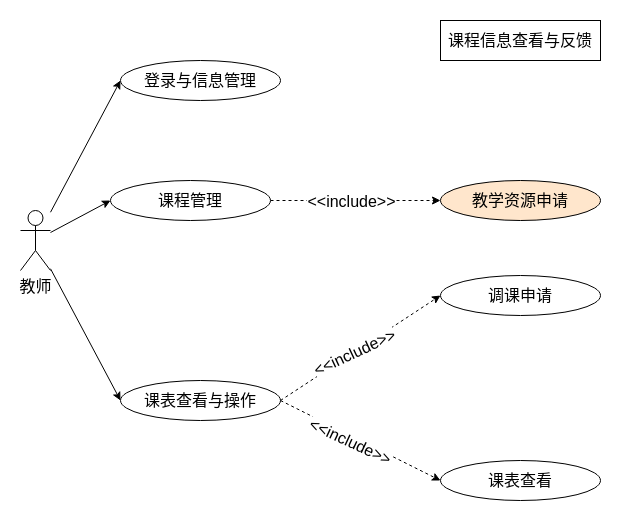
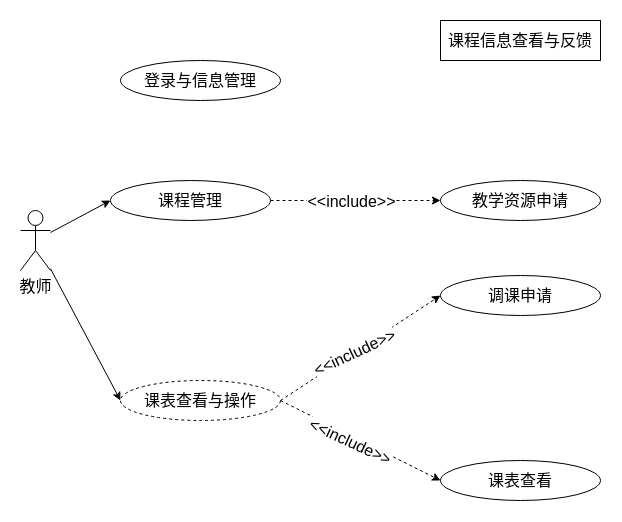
  <mxCell id="0" />
  <mxCell id="1" parent="0" />
- <mxCell id="2" style="rounded=0;orthogonalLoop=1;jettySize=auto;html=1;entryX=0;entryY=0.5;entryDx=0;entryDy=0;fontSize=16;" parent="1" source="5" target="6" edge="1"><mxGeometry relative="1" as="geometry" /></mxCell>
  <mxCell id="3" style="rounded=0;orthogonalLoop=1;jettySize=auto;html=1;entryX=0;entryY=0.5;entryDx=0;entryDy=0;fontSize=16;" parent="1" source="5" target="9" edge="1"><mxGeometry relative="1" as="geometry" /></mxCell>
  <mxCell id="4" style="rounded=0;orthogonalLoop=1;jettySize=auto;html=1;entryX=0;entryY=0.5;entryDx=0;entryDy=0;fontSize=16;" parent="1" source="5" target="14" edge="1"><mxGeometry relative="1" as="geometry" /></mxCell>
  <mxCell id="5" value="教师" style="shape=umlActor;verticalLabelPosition=bottom;verticalAlign=top;html=1;outlineConnect=0;fontSize=16;" parent="1" vertex="1"><mxGeometry x="20" y="210" width="30" height="60" as="geometry" /></mxCell>
  <mxCell id="6" value="登录与信息管理" style="ellipse;whiteSpace=wrap;html=1;fontSize=16;" parent="1" vertex="1"><mxGeometry x="120" y="60" width="160" height="40" as="geometry" /></mxCell>
  <mxCell id="7" style="rounded=0;orthogonalLoop=1;jettySize=auto;html=1;entryX=0;entryY=0.5;entryDx=0;entryDy=0;dashed=1;exitX=1;exitY=0.5;exitDx=0;exitDy=0;fontSize=16;" parent="1" source="9" target="15" edge="1"><mxGeometry relative="1" as="geometry" /></mxCell>
  <mxCell id="8" value="&amp;lt;&amp;lt;include&amp;gt;&amp;gt;" style="edgeLabel;html=1;align=center;verticalAlign=middle;resizable=0;points=[];rotation=0;fontSize=16;" vertex="1" connectable="0" parent="7"><mxGeometry x="-0.16" y="-1" relative="1" as="geometry"><mxPoint x="9" y="-1" as="offset" /></mxGeometry></mxCell>
  <mxCell id="9" value="课程管理" style="ellipse;whiteSpace=wrap;html=1;fontSize=16;" parent="1" vertex="1"><mxGeometry x="110" y="180" width="160" height="40" as="geometry" /></mxCell>
  <mxCell id="10" style="rounded=0;orthogonalLoop=1;jettySize=auto;html=1;dashed=1;exitX=1;exitY=0.5;exitDx=0;exitDy=0;entryX=0;entryY=0.5;entryDx=0;entryDy=0;fontSize=16;" parent="1" source="14" target="16" edge="1"><mxGeometry relative="1" as="geometry" /></mxCell>
  <mxCell id="11" value="&amp;lt;&amp;lt;include&amp;gt;&amp;gt;" style="edgeLabel;html=1;align=center;verticalAlign=middle;resizable=0;points=[];rotation=-25;fontSize=16;" vertex="1" connectable="0" parent="10"><mxGeometry x="-0.08" relative="1" as="geometry"><mxPoint as="offset" /></mxGeometry></mxCell>
  <mxCell id="12" style="rounded=0;orthogonalLoop=1;jettySize=auto;html=1;entryX=0;entryY=0.5;entryDx=0;entryDy=0;dashed=1;exitX=1;exitY=0.5;exitDx=0;exitDy=0;fontSize=16;" parent="1" source="14" target="17" edge="1"><mxGeometry relative="1" as="geometry" /></mxCell>
  <mxCell id="13" value="&amp;lt;&amp;lt;include&amp;gt;&amp;gt;" style="edgeLabel;html=1;align=center;verticalAlign=middle;resizable=0;points=[];rotation=25;fontSize=16;" vertex="1" connectable="0" parent="12"><mxGeometry x="-0.192" y="1" relative="1" as="geometry"><mxPoint x="5" y="9" as="offset" /></mxGeometry></mxCell>
- <mxCell id="14" value="课表查看与操作" style="ellipse;whiteSpace=wrap;html=1;fontSize=16;" parent="1" vertex="1"><mxGeometry x="120" y="380" width="160" height="40" as="geometry" /></mxCell>
- <mxCell id="15" value="教学资源申请" style="ellipse;whiteSpace=wrap;html=1;fontSize=16;fillColor=#ffe6cc;" parent="1" vertex="1"><mxGeometry x="440" y="180" width="160" height="40" as="geometry" /></mxCell>
+ <mxCell id="14" value="课表查看与操作" style="ellipse;whiteSpace=wrap;html=1;fontSize=16;dashed=1;" parent="1" vertex="1"><mxGeometry x="120" y="380" width="160" height="40" as="geometry" /></mxCell>
+ <mxCell id="15" value="教学资源申请" style="ellipse;whiteSpace=wrap;html=1;fontSize=16;" parent="1" vertex="1"><mxGeometry x="440" y="180" width="160" height="40" as="geometry" /></mxCell>
  <mxCell id="16" value="调课申请" style="ellipse;whiteSpace=wrap;html=1;fontSize=16;" parent="1" vertex="1"><mxGeometry x="440" y="275" width="160" height="40" as="geometry" /></mxCell>
  <mxCell id="17" value="课表查看" style="ellipse;whiteSpace=wrap;html=1;fontSize=16;" parent="1" vertex="1"><mxGeometry x="440" y="460" width="160" height="40" as="geometry" /></mxCell>
  <mxCell id="18" value="课程信息查看与反馈" style="whiteSpace=wrap;html=1;fontSize=16;rounded=0;" parent="1" vertex="1"><mxGeometry x="440" y="20" width="160" height="40" as="geometry" /></mxCell>
